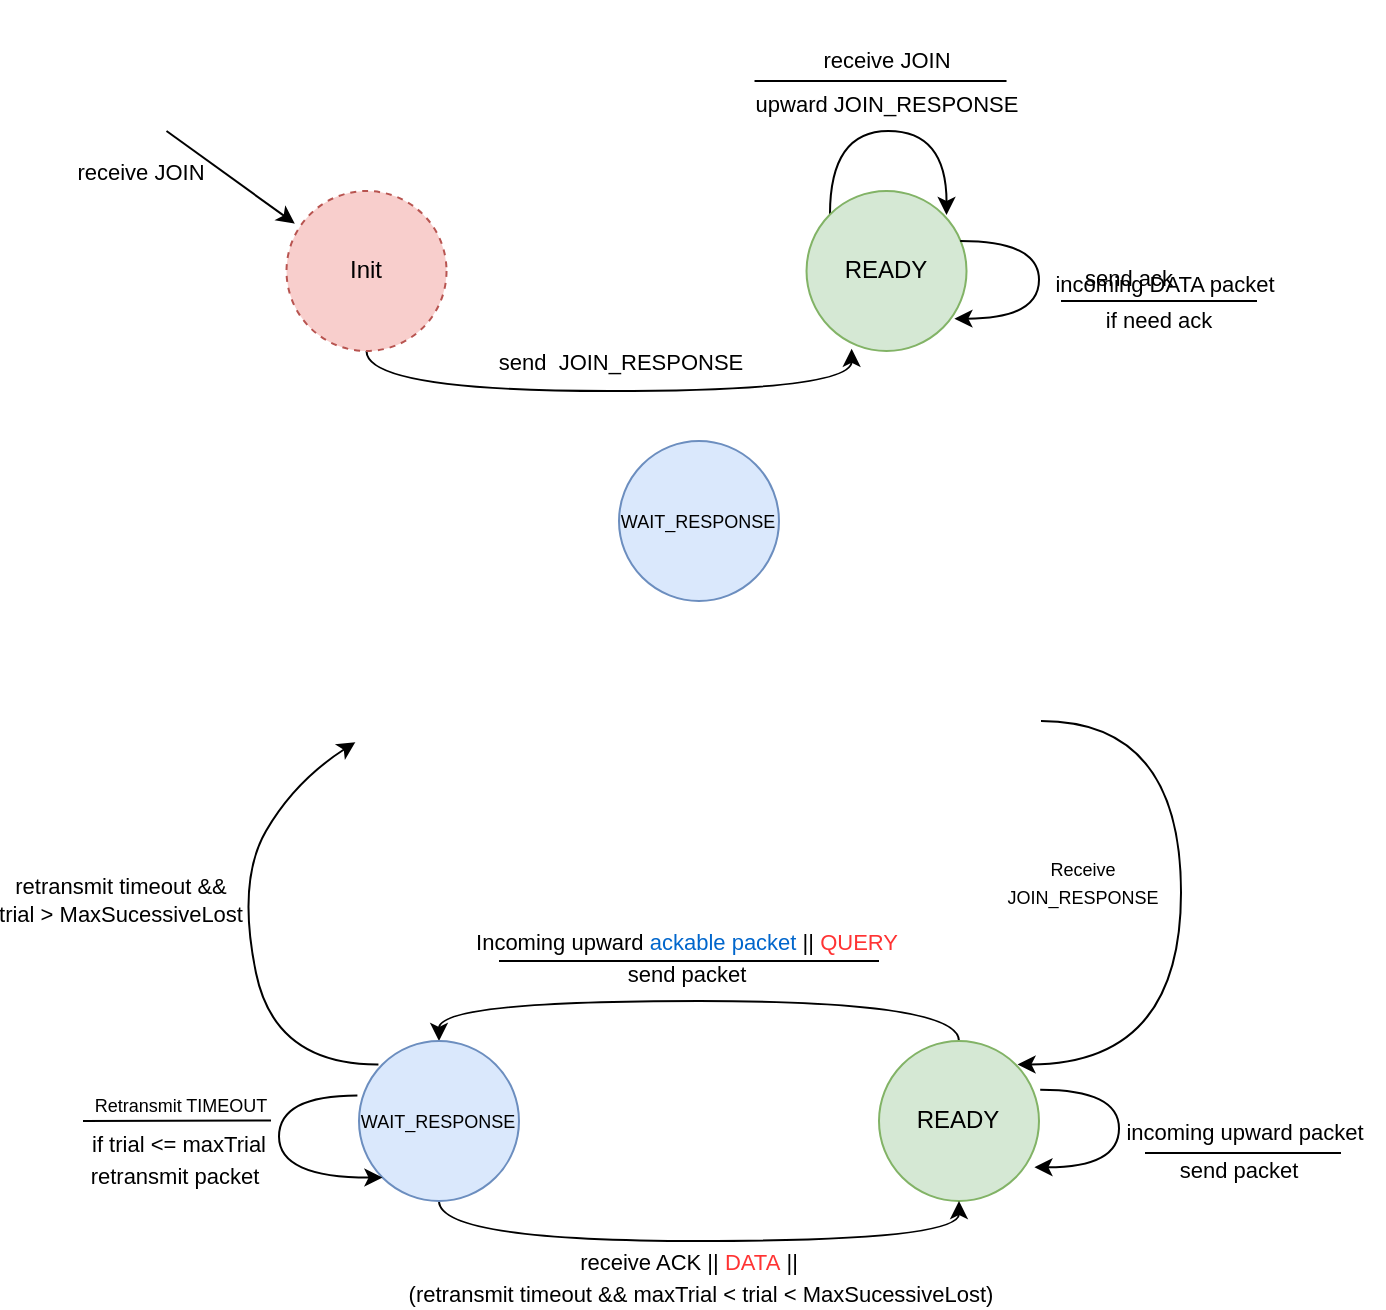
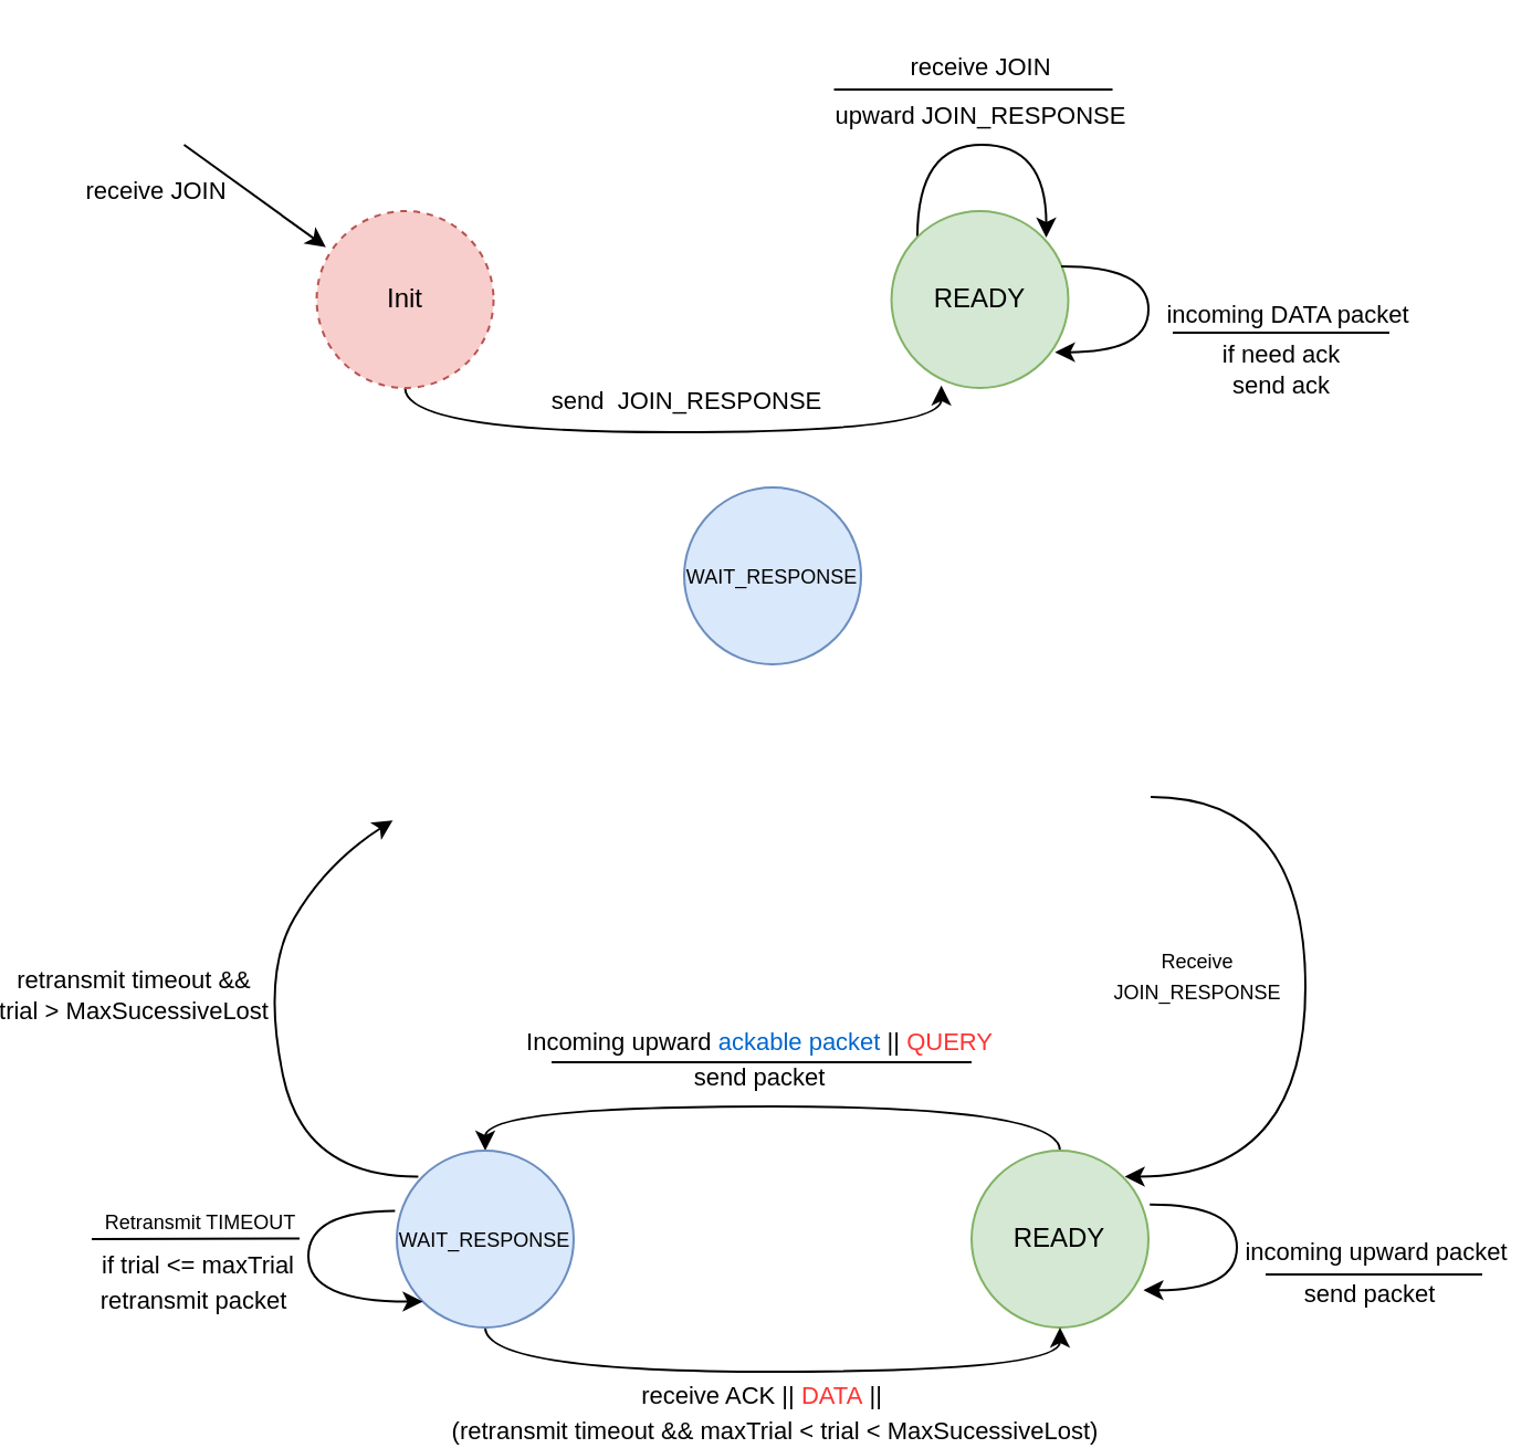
  <mxCell id="0" />
  <mxCell id="1" parent="0" />
  <mxCell id="2" style="rounded=0;orthogonalLoop=1;jettySize=auto;html=1;exitX=0.5;exitY=1;exitDx=0;exitDy=0;entryX=0.282;entryY=0.986;entryDx=0;entryDy=0;edgeStyle=orthogonalEdgeStyle;curved=1;entryPerimeter=0;" edge="1" parent="1" source="4" target="8"><mxGeometry relative="1" as="geometry"><Array as="points"><mxPoint x="162" y="195" /><mxPoint x="404" y="195" /></Array></mxGeometry></mxCell>
  <mxCell id="3" value="send&amp;nbsp; JOIN_RESPONSE" style="edgeLabel;html=1;align=center;verticalAlign=middle;resizable=0;points=[];" vertex="1" connectable="0" parent="2"><mxGeometry x="-0.248" y="2" relative="1" as="geometry"><mxPoint x="40" y="-13" as="offset" /></mxGeometry></mxCell>
  <mxCell id="4" value="Init" style="ellipse;whiteSpace=wrap;html=1;aspect=fixed;fillColor=#f8cecc;strokeColor=#b85450;dashed=1;" vertex="1" parent="1"><mxGeometry x="121.76" y="95" width="80" height="80" as="geometry" /></mxCell>
  <mxCell id="5" style="edgeStyle=orthogonalEdgeStyle;rounded=0;orthogonalLoop=1;jettySize=auto;html=1;exitX=0;exitY=0;exitDx=0;exitDy=0;curved=1;" edge="1" parent="1" source="8"><mxGeometry relative="1" as="geometry"><mxPoint x="421.76" y="85" as="sourcePoint" /><mxPoint x="451.76" y="107" as="targetPoint" /><Array as="points"><mxPoint x="393.76" y="65" /><mxPoint x="451.76" y="65" /></Array></mxGeometry></mxCell>
  <mxCell id="6" style="edgeStyle=orthogonalEdgeStyle;curved=1;rounded=0;orthogonalLoop=1;jettySize=auto;html=1;exitX=1;exitY=0.5;exitDx=0;exitDy=0;entryX=1;entryY=0;entryDx=0;entryDy=0;" edge="1" parent="1"><mxGeometry relative="1" as="geometry"><Array as="points"><mxPoint x="569" y="360" /><mxPoint x="569" y="532" /></Array><mxPoint x="499" y="360" as="sourcePoint" /><mxPoint x="487.284" y="531.716" as="targetPoint" /></mxGeometry></mxCell>
  <mxCell id="7" value="&lt;font style=&quot;font-size: 9px&quot;&gt;Receive&lt;br&gt;JOIN_RESPONSE&lt;/font&gt;" style="edgeLabel;html=1;align=center;verticalAlign=middle;resizable=0;points=[];rotation=0;" vertex="1" connectable="0" parent="6"><mxGeometry x="-0.002" y="-1" relative="1" as="geometry"><mxPoint x="-49" y="-11" as="offset" /></mxGeometry></mxCell>
  <mxCell id="8" value="READY" style="ellipse;whiteSpace=wrap;html=1;aspect=fixed;fillColor=#d5e8d4;strokeColor=#82b366;" vertex="1" parent="1"><mxGeometry x="381.76" y="95" width="80" height="80" as="geometry" /></mxCell>
  <mxCell id="9" style="edgeStyle=orthogonalEdgeStyle;curved=1;rounded=0;orthogonalLoop=1;jettySize=auto;html=1;exitX=0.5;exitY=0;exitDx=0;exitDy=0;entryX=0.5;entryY=0;entryDx=0;entryDy=0;" edge="1" parent="1" source="12" target="19"><mxGeometry relative="1" as="geometry" /></mxCell>
  <mxCell id="10" value="send packet" style="edgeLabel;html=1;align=center;verticalAlign=middle;resizable=0;points=[];" vertex="1" connectable="0" parent="9"><mxGeometry x="0.077" y="1" relative="1" as="geometry"><mxPoint x="5" y="-15" as="offset" /></mxGeometry></mxCell>
  <mxCell id="11" value="Incoming upward&lt;font color=&quot;#0066cc&quot;&gt; ackable packet&lt;/font&gt; || &lt;font color=&quot;#ff3333&quot;&gt;QUERY&lt;/font&gt;" style="edgeLabel;html=1;align=center;verticalAlign=middle;resizable=0;points=[];" vertex="1" connectable="0" parent="9"><mxGeometry x="0.071" y="1" relative="1" as="geometry"><mxPoint x="4" y="-31" as="offset" /></mxGeometry></mxCell>
  <mxCell id="12" value="READY" style="ellipse;whiteSpace=wrap;html=1;aspect=fixed;fillColor=#d5e8d4;strokeColor=#82b366;" vertex="1" parent="1"><mxGeometry x="418" y="520" width="80" height="80" as="geometry" /></mxCell>
  <mxCell id="13" style="rounded=0;orthogonalLoop=1;jettySize=auto;html=1;entryX=0.995;entryY=0.304;entryDx=0;entryDy=0;edgeStyle=orthogonalEdgeStyle;curved=1;entryPerimeter=0;exitX=0.959;exitY=0.789;exitDx=0;exitDy=0;exitPerimeter=0;endArrow=none;endFill=0;startArrow=classic;startFill=1;" edge="1" parent="1"><mxGeometry relative="1" as="geometry"><mxPoint x="495.72" y="583.12" as="sourcePoint" /><mxPoint x="498.6" y="544.32" as="targetPoint" /><Array as="points"><mxPoint x="538" y="583" /><mxPoint x="538" y="544" /></Array></mxGeometry></mxCell>
  <mxCell id="14" value="incoming upward packet" style="edgeLabel;html=1;align=center;verticalAlign=middle;resizable=0;points=[];" vertex="1" connectable="0" parent="13"><mxGeometry x="0.206" relative="1" as="geometry"><mxPoint x="62" y="13" as="offset" /></mxGeometry></mxCell>
  <mxCell id="15" value="send packet" style="edgeLabel;html=1;align=center;verticalAlign=middle;resizable=0;points=[];" vertex="1" connectable="0" parent="13"><mxGeometry x="-0.457" y="6" relative="1" as="geometry"><mxPoint x="69" y="7" as="offset" /></mxGeometry></mxCell>
  <mxCell id="16" style="edgeStyle=orthogonalEdgeStyle;curved=1;rounded=0;orthogonalLoop=1;jettySize=auto;html=1;exitX=0.5;exitY=1;exitDx=0;exitDy=0;entryX=0.5;entryY=1;entryDx=0;entryDy=0;startArrow=none;startFill=0;endArrow=classic;endFill=1;" edge="1" parent="1" source="19" target="12"><mxGeometry relative="1" as="geometry" /></mxCell>
  <mxCell id="17" value="receive ACK&lt;font color=&quot;#0066cc&quot;&gt;&amp;nbsp;&lt;/font&gt;||&lt;font color=&quot;#0066cc&quot;&gt; &lt;/font&gt;&lt;font color=&quot;#ff3333&quot;&gt;DATA&amp;nbsp;&lt;/font&gt;||" style="edgeLabel;html=1;align=center;verticalAlign=middle;resizable=0;points=[];" vertex="1" connectable="0" parent="16"><mxGeometry x="-0.042" y="1" relative="1" as="geometry"><mxPoint y="11" as="offset" /></mxGeometry></mxCell>
  <mxCell id="18" value="(retransmit timeout &amp;amp;&amp;amp; maxTrial &amp;lt; trial &amp;lt; MaxSucessiveLost)" style="edgeLabel;html=1;align=center;verticalAlign=middle;resizable=0;points=[];" vertex="1" connectable="0" parent="16"><mxGeometry x="0.292" y="3" relative="1" as="geometry"><mxPoint x="-44" y="29" as="offset" /></mxGeometry></mxCell>
  <mxCell id="19" value="&lt;font style=&quot;font-size: 9px&quot;&gt;WAIT_RESPONSE&lt;/font&gt;" style="ellipse;whiteSpace=wrap;html=1;aspect=fixed;fillColor=#dae8fc;strokeColor=#6c8ebf;" vertex="1" parent="1"><mxGeometry x="158" y="520" width="80" height="80" as="geometry" /></mxCell>
  <mxCell id="20" value="" style="endArrow=none;html=1;" edge="1" parent="1"><mxGeometry width="50" height="50" relative="1" as="geometry"><mxPoint x="228" y="480" as="sourcePoint" /><mxPoint x="418" y="480" as="targetPoint" /></mxGeometry></mxCell>
  <mxCell id="21" style="edgeStyle=orthogonalEdgeStyle;curved=1;rounded=0;orthogonalLoop=1;jettySize=auto;html=1;exitX=-0.01;exitY=0.34;exitDx=0;exitDy=0;entryX=0;entryY=1;entryDx=0;entryDy=0;startArrow=none;startFill=0;endArrow=classic;endFill=1;exitPerimeter=0;" edge="1" parent="1" source="19" target="19"><mxGeometry relative="1" as="geometry"><Array as="points"><mxPoint x="118" y="547" /><mxPoint x="118" y="588" /></Array></mxGeometry></mxCell>
  <mxCell id="22" value="&lt;font style=&quot;font-size: 9px&quot;&gt;Retransmit TIMEOUT&lt;/font&gt;" style="edgeLabel;html=1;align=center;verticalAlign=middle;resizable=0;points=[];" vertex="1" connectable="0" parent="21"><mxGeometry x="-0.098" relative="1" as="geometry"><mxPoint x="-50" y="-17" as="offset" /></mxGeometry></mxCell>
  <mxCell id="23" value="if trial &amp;lt;= maxTrial" style="edgeLabel;html=1;align=center;verticalAlign=middle;resizable=0;points=[];" vertex="1" connectable="0" parent="21"><mxGeometry x="0.138" y="1" relative="1" as="geometry"><mxPoint x="-52" y="-12" as="offset" /></mxGeometry></mxCell>
  <mxCell id="24" value="retransmit packet" style="edgeLabel;html=1;align=center;verticalAlign=middle;resizable=0;points=[];" vertex="1" connectable="0" parent="21"><mxGeometry x="0.325" y="6" relative="1" as="geometry"><mxPoint x="-59" y="5" as="offset" /></mxGeometry></mxCell>
  <mxCell id="25" value="" style="endArrow=none;html=1;" edge="1" parent="1"><mxGeometry width="50" height="50" relative="1" as="geometry"><mxPoint x="20" y="560" as="sourcePoint" /><mxPoint x="114" y="559.71" as="targetPoint" /></mxGeometry></mxCell>
  <mxCell id="26" value="" style="endArrow=none;html=1;" edge="1" parent="1"><mxGeometry width="50" height="50" relative="1" as="geometry"><mxPoint x="551" y="576" as="sourcePoint" /><mxPoint x="649" y="576" as="targetPoint" /></mxGeometry></mxCell>
  <mxCell id="27" value="" style="endArrow=classic;html=1;entryX=0.052;entryY=0.204;entryDx=0;entryDy=0;entryPerimeter=0;" edge="1" parent="1" target="4"><mxGeometry width="50" height="50" relative="1" as="geometry"><mxPoint x="61.76" y="65" as="sourcePoint" /><mxPoint x="121.76" y="105" as="targetPoint" /></mxGeometry></mxCell>
  <mxCell id="28" value="receive JOIN" style="edgeLabel;html=1;align=center;verticalAlign=middle;resizable=0;points=[];" vertex="1" connectable="0" parent="27"><mxGeometry x="-0.701" y="1" relative="1" as="geometry"><mxPoint x="-24" y="14" as="offset" /></mxGeometry></mxCell>
  <mxCell id="29" value="" style="curved=1;endArrow=classic;html=1;exitX=0;exitY=0;exitDx=0;exitDy=0;entryX=-0.01;entryY=0.632;entryDx=0;entryDy=0;entryPerimeter=0;" edge="1" parent="1"><mxGeometry width="50" height="50" relative="1" as="geometry"><mxPoint x="167.716" y="531.716" as="sourcePoint" /><mxPoint x="156.2" y="370.56" as="targetPoint" /><Array as="points"><mxPoint x="116" y="532" /><mxPoint x="97" y="440" /><mxPoint x="126" y="390" /></Array></mxGeometry></mxCell>
  <mxCell id="30" value="retransmit timeout &amp;amp;&amp;amp;&lt;br&gt;trial &amp;gt; MaxSucessiveLost" style="edgeLabel;html=1;align=center;verticalAlign=middle;resizable=0;points=[];" vertex="1" connectable="0" parent="29"><mxGeometry x="0.062" y="-2" relative="1" as="geometry"><mxPoint x="-64" y="-8" as="offset" /></mxGeometry></mxCell>
  <mxCell id="31" value="" style="endArrow=none;html=1;" edge="1" parent="1"><mxGeometry width="50" height="50" relative="1" as="geometry"><mxPoint x="355.76" y="40" as="sourcePoint" /><mxPoint x="481.76" y="40" as="targetPoint" /></mxGeometry></mxCell>
  <mxCell id="32" value="&lt;span style=&quot;font-size: 11px ; background-color: rgb(255 , 255 , 255)&quot;&gt;receive JOIN&lt;/span&gt;" style="text;html=1;align=center;verticalAlign=middle;resizable=0;points=[];autosize=1;strokeColor=none;" vertex="1" parent="1"><mxGeometry x="381.76" y="20" width="80" height="20" as="geometry" /></mxCell>
  <mxCell id="33" value="&lt;font style=&quot;font-size: 11px&quot;&gt;upward JOIN_RESPONSE&lt;/font&gt;" style="text;html=1;align=center;verticalAlign=middle;resizable=0;points=[];autosize=1;strokeColor=none;" vertex="1" parent="1"><mxGeometry x="341.76" y="42" width="160" height="20" as="geometry" /></mxCell>
  <mxCell id="34" value="&lt;font style=&quot;font-size: 9px&quot;&gt;WAIT_RESPONSE&lt;/font&gt;" style="ellipse;whiteSpace=wrap;html=1;aspect=fixed;fillColor=#dae8fc;strokeColor=#6c8ebf;" vertex="1" parent="1"><mxGeometry x="288" y="220" width="80" height="80" as="geometry" /></mxCell>
  <mxCell id="35" style="rounded=0;orthogonalLoop=1;jettySize=auto;html=1;entryX=0.995;entryY=0.304;entryDx=0;entryDy=0;edgeStyle=orthogonalEdgeStyle;curved=1;entryPerimeter=0;exitX=0.959;exitY=0.789;exitDx=0;exitDy=0;exitPerimeter=0;endArrow=none;endFill=0;startArrow=classic;startFill=1;" edge="1" parent="1"><mxGeometry relative="1" as="geometry"><mxPoint x="455.71" y="158.83" as="sourcePoint" /><mxPoint x="458.59" y="120.03" as="targetPoint" /><Array as="points"><mxPoint x="497.99" y="158.71" /><mxPoint x="497.99" y="119.71" /></Array></mxGeometry></mxCell>
  <mxCell id="36" value="incoming DATA packet" style="edgeLabel;html=1;align=center;verticalAlign=middle;resizable=0;points=[];" vertex="1" connectable="0" parent="35"><mxGeometry x="0.206" relative="1" as="geometry"><mxPoint x="62" y="13" as="offset" /></mxGeometry></mxCell>
  <mxCell id="37" value="if need ack" style="edgeLabel;html=1;align=center;verticalAlign=middle;resizable=0;points=[];" vertex="1" connectable="0" parent="35"><mxGeometry x="-0.457" y="6" relative="1" as="geometry"><mxPoint x="69" y="7" as="offset" /></mxGeometry></mxCell>
- <mxCell id="38" value="&lt;font style=&quot;font-size: 11px&quot;&gt;send ack&lt;/font&gt;" style="text;html=1;align=center;verticalAlign=middle;resizable=0;points=[];autosize=1;strokeColor=none;" vertex="1" parent="1"><mxGeometry x="513" y="129" width="60" height="20" as="geometry" /></mxCell>
+ <mxCell id="38" value="&lt;font style=&quot;font-size: 11px&quot;&gt;send ack&lt;/font&gt;" style="text;html=1;align=center;verticalAlign=middle;resizable=0;points=[];autosize=1;strokeColor=none;" vertex="1" parent="1"><mxGeometry x="528" y="164" width="60" height="20" as="geometry" /></mxCell>
  <mxCell id="39" value="" style="endArrow=none;html=1;" edge="1" parent="1"><mxGeometry width="50" height="50" relative="1" as="geometry"><mxPoint x="509" y="150" as="sourcePoint" /><mxPoint x="607" y="150" as="targetPoint" /></mxGeometry></mxCell>
